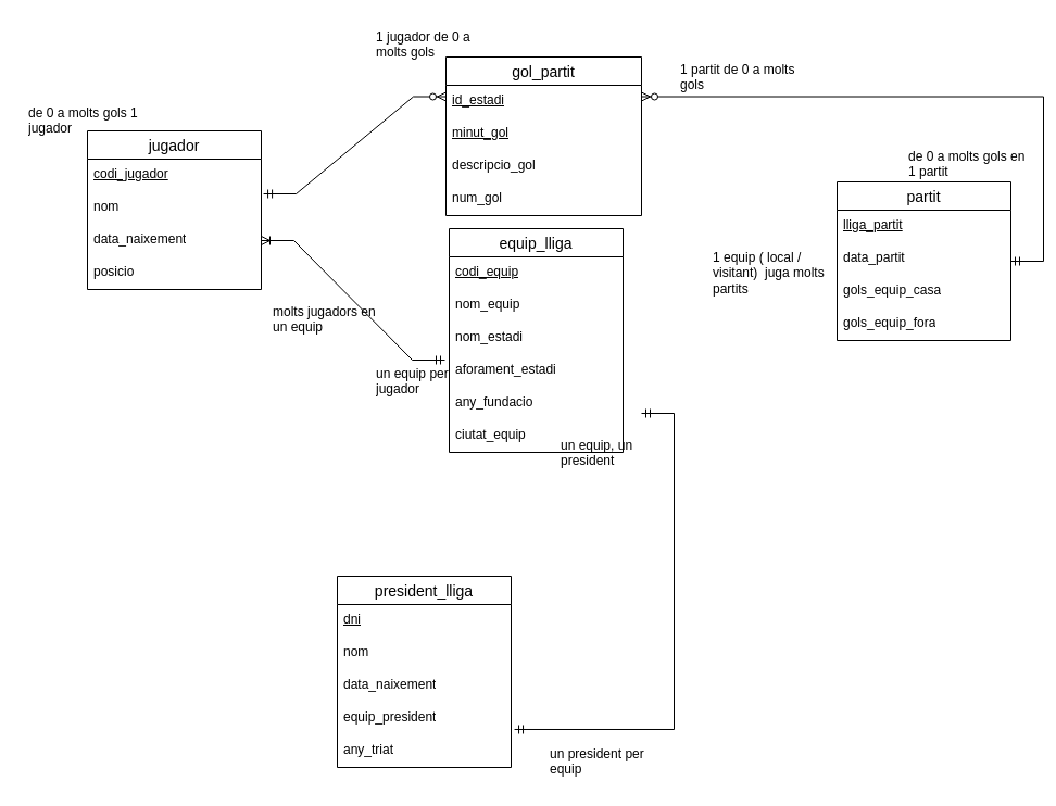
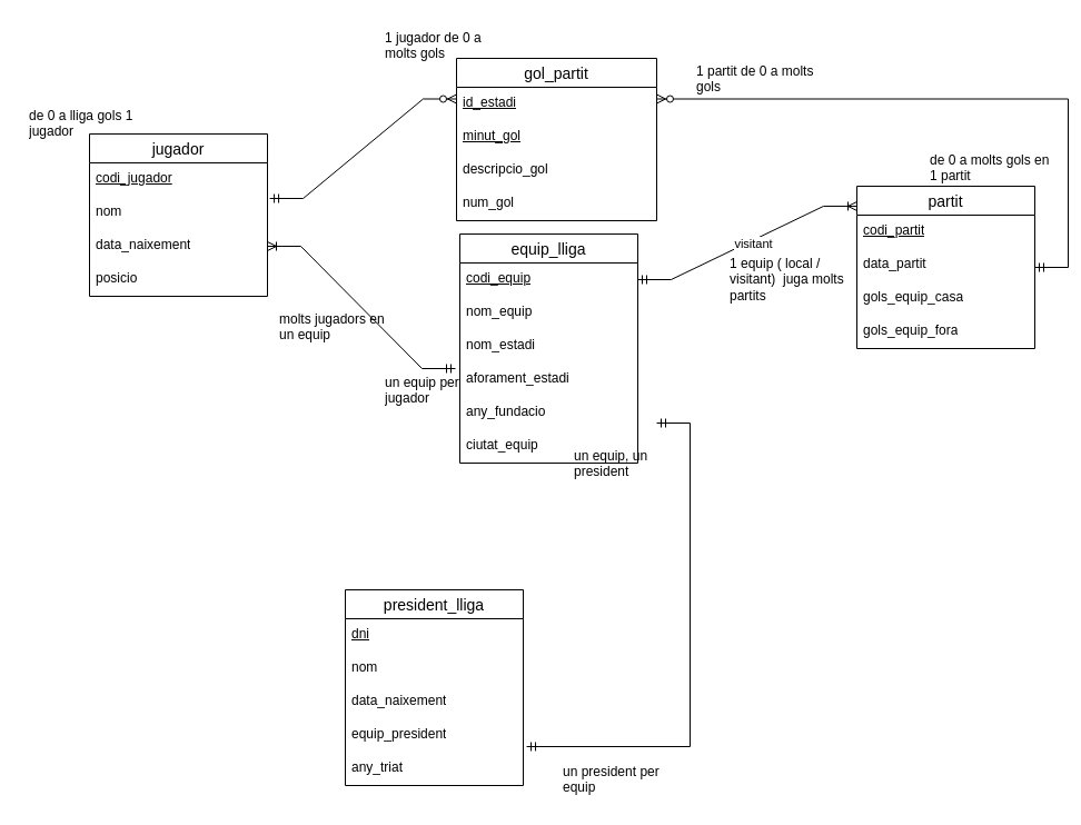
  <mxCell id="0" />
  <mxCell id="1" parent="0" />
  <mxCell id="2" value="jugador" style="swimlane;fontStyle=0;childLayout=stackLayout;horizontal=1;startSize=26;horizontalStack=0;resizeParent=1;resizeParentMax=0;resizeLast=0;collapsible=1;marginBottom=0;align=center;fontSize=14;" parent="1" vertex="1"><mxGeometry x="80" y="120" width="160" height="146" as="geometry" /></mxCell>
  <mxCell id="3" value="&lt;u&gt;codi_jugador&lt;/u&gt;" style="text;strokeColor=none;fillColor=none;spacingLeft=4;spacingRight=4;overflow=hidden;rotatable=0;points=[[0,0.5],[1,0.5]];portConstraint=eastwest;fontSize=12;whiteSpace=wrap;html=1;" parent="2" vertex="1"><mxGeometry y="26" width="160" height="30" as="geometry" /></mxCell>
  <mxCell id="4" value="nom" style="text;strokeColor=none;fillColor=none;spacingLeft=4;spacingRight=4;overflow=hidden;rotatable=0;points=[[0,0.5],[1,0.5]];portConstraint=eastwest;fontSize=12;whiteSpace=wrap;html=1;" parent="2" vertex="1"><mxGeometry y="56" width="160" height="30" as="geometry" /></mxCell>
  <mxCell id="5" value="data_naixement" style="text;strokeColor=none;fillColor=none;spacingLeft=4;spacingRight=4;overflow=hidden;rotatable=0;points=[[0,0.5],[1,0.5]];portConstraint=eastwest;fontSize=12;whiteSpace=wrap;html=1;" parent="2" vertex="1"><mxGeometry y="86" width="160" height="30" as="geometry" /></mxCell>
  <mxCell id="6" value="posicio" style="text;strokeColor=none;fillColor=none;spacingLeft=4;spacingRight=4;overflow=hidden;rotatable=0;points=[[0,0.5],[1,0.5]];portConstraint=eastwest;fontSize=12;whiteSpace=wrap;html=1;" parent="2" vertex="1"><mxGeometry y="116" width="160" height="30" as="geometry" /></mxCell>
  <mxCell id="7" value="equip_lliga" style="swimlane;fontStyle=0;childLayout=stackLayout;horizontal=1;startSize=26;horizontalStack=0;resizeParent=1;resizeParentMax=0;resizeLast=0;collapsible=1;marginBottom=0;align=center;fontSize=14;" parent="1" vertex="1"><mxGeometry x="413" y="210" width="160" height="206" as="geometry" /></mxCell>
  <mxCell id="8" value="&lt;u&gt;codi_equip&lt;/u&gt;" style="text;strokeColor=none;fillColor=none;spacingLeft=4;spacingRight=4;overflow=hidden;rotatable=0;points=[[0,0.5],[1,0.5]];portConstraint=eastwest;fontSize=12;whiteSpace=wrap;html=1;" parent="7" vertex="1"><mxGeometry y="26" width="160" height="30" as="geometry" /></mxCell>
  <mxCell id="9" value="nom_equip" style="text;strokeColor=none;fillColor=none;spacingLeft=4;spacingRight=4;overflow=hidden;rotatable=0;points=[[0,0.5],[1,0.5]];portConstraint=eastwest;fontSize=12;whiteSpace=wrap;html=1;" parent="7" vertex="1"><mxGeometry y="56" width="160" height="30" as="geometry" /></mxCell>
  <mxCell id="10" value="nom_estadi" style="text;strokeColor=none;fillColor=none;spacingLeft=4;spacingRight=4;overflow=hidden;rotatable=0;points=[[0,0.5],[1,0.5]];portConstraint=eastwest;fontSize=12;whiteSpace=wrap;html=1;" parent="7" vertex="1"><mxGeometry y="86" width="160" height="30" as="geometry" /></mxCell>
  <mxCell id="11" value="aforament_estadi" style="text;strokeColor=none;fillColor=none;spacingLeft=4;spacingRight=4;overflow=hidden;rotatable=0;points=[[0,0.5],[1,0.5]];portConstraint=eastwest;fontSize=12;whiteSpace=wrap;html=1;" parent="7" vertex="1"><mxGeometry y="116" width="160" height="30" as="geometry" /></mxCell>
  <mxCell id="12" value="any_fundacio" style="text;strokeColor=none;fillColor=none;spacingLeft=4;spacingRight=4;overflow=hidden;rotatable=0;points=[[0,0.5],[1,0.5]];portConstraint=eastwest;fontSize=12;whiteSpace=wrap;html=1;" parent="7" vertex="1"><mxGeometry y="146" width="160" height="30" as="geometry" /></mxCell>
  <mxCell id="13" value="ciutat_equip" style="text;strokeColor=none;fillColor=none;spacingLeft=4;spacingRight=4;overflow=hidden;rotatable=0;points=[[0,0.5],[1,0.5]];portConstraint=eastwest;fontSize=12;whiteSpace=wrap;html=1;" parent="7" vertex="1"><mxGeometry y="176" width="160" height="30" as="geometry" /></mxCell>
  <mxCell id="14" value="partit" style="swimlane;fontStyle=0;childLayout=stackLayout;horizontal=1;startSize=26;horizontalStack=0;resizeParent=1;resizeParentMax=0;resizeLast=0;collapsible=1;marginBottom=0;align=center;fontSize=14;" parent="1" vertex="1"><mxGeometry x="770" y="167" width="160" height="146" as="geometry" /></mxCell>
- <mxCell id="15" value="&lt;u&gt;lliga_partit&lt;/u&gt;" style="text;strokeColor=none;fillColor=none;spacingLeft=4;spacingRight=4;overflow=hidden;rotatable=0;points=[[0,0.5],[1,0.5]];portConstraint=eastwest;fontSize=12;whiteSpace=wrap;html=1;" parent="14" vertex="1"><mxGeometry y="26" width="160" height="30" as="geometry" /></mxCell>
+ <mxCell id="15" value="&lt;u&gt;codi_partit&lt;/u&gt;" style="text;strokeColor=none;fillColor=none;spacingLeft=4;spacingRight=4;overflow=hidden;rotatable=0;points=[[0,0.5],[1,0.5]];portConstraint=eastwest;fontSize=12;whiteSpace=wrap;html=1;" parent="14" vertex="1"><mxGeometry y="26" width="160" height="30" as="geometry" /></mxCell>
  <mxCell id="16" value="data_partit" style="text;strokeColor=none;fillColor=none;spacingLeft=4;spacingRight=4;overflow=hidden;rotatable=0;points=[[0,0.5],[1,0.5]];portConstraint=eastwest;fontSize=12;whiteSpace=wrap;html=1;" parent="14" vertex="1"><mxGeometry y="56" width="160" height="30" as="geometry" /></mxCell>
  <mxCell id="17" value="gols_equip_casa" style="text;strokeColor=none;fillColor=none;spacingLeft=4;spacingRight=4;overflow=hidden;rotatable=0;points=[[0,0.5],[1,0.5]];portConstraint=eastwest;fontSize=12;whiteSpace=wrap;html=1;" parent="14" vertex="1"><mxGeometry y="86" width="160" height="30" as="geometry" /></mxCell>
  <mxCell id="18" value="gols_equip_fora" style="text;strokeColor=none;fillColor=none;spacingLeft=4;spacingRight=4;overflow=hidden;rotatable=0;points=[[0,0.5],[1,0.5]];portConstraint=eastwest;fontSize=12;whiteSpace=wrap;html=1;" parent="14" vertex="1"><mxGeometry y="116" width="160" height="30" as="geometry" /></mxCell>
  <mxCell id="19" value="gol_partit" style="swimlane;fontStyle=0;childLayout=stackLayout;horizontal=1;startSize=26;horizontalStack=0;resizeParent=1;resizeParentMax=0;resizeLast=0;collapsible=1;marginBottom=0;align=center;fontSize=14;" parent="1" vertex="1"><mxGeometry x="410" y="52" width="180" height="146" as="geometry" /></mxCell>
  <mxCell id="20" value="&lt;u&gt;id_estadi&lt;/u&gt;" style="text;strokeColor=none;fillColor=none;spacingLeft=4;spacingRight=4;overflow=hidden;rotatable=0;points=[[0,0.5],[1,0.5]];portConstraint=eastwest;fontSize=12;whiteSpace=wrap;html=1;" vertex="1" parent="19"><mxGeometry y="26" width="180" height="30" as="geometry" /></mxCell>
  <mxCell id="21" value="&lt;u&gt;minut_gol&lt;/u&gt;" style="text;strokeColor=none;fillColor=none;spacingLeft=4;spacingRight=4;overflow=hidden;rotatable=0;points=[[0,0.5],[1,0.5]];portConstraint=eastwest;fontSize=12;whiteSpace=wrap;html=1;" parent="19" vertex="1"><mxGeometry y="56" width="180" height="30" as="geometry" /></mxCell>
  <mxCell id="22" value="descripcio_gol" style="text;strokeColor=none;fillColor=none;spacingLeft=4;spacingRight=4;overflow=hidden;rotatable=0;points=[[0,0.5],[1,0.5]];portConstraint=eastwest;fontSize=12;whiteSpace=wrap;html=1;" parent="19" vertex="1"><mxGeometry y="86" width="180" height="30" as="geometry" /></mxCell>
  <mxCell id="23" value="num_gol" style="text;strokeColor=none;fillColor=none;spacingLeft=4;spacingRight=4;overflow=hidden;rotatable=0;points=[[0,0.5],[1,0.5]];portConstraint=eastwest;fontSize=12;whiteSpace=wrap;html=1;" parent="19" vertex="1"><mxGeometry y="116" width="180" height="30" as="geometry" /></mxCell>
  <mxCell id="24" value="president_lliga" style="swimlane;fontStyle=0;childLayout=stackLayout;horizontal=1;startSize=26;horizontalStack=0;resizeParent=1;resizeParentMax=0;resizeLast=0;collapsible=1;marginBottom=0;align=center;fontSize=14;" parent="1" vertex="1"><mxGeometry x="310" y="530" width="160" height="176" as="geometry" /></mxCell>
  <mxCell id="25" value="&lt;u&gt;dni&lt;/u&gt;" style="text;strokeColor=none;fillColor=none;spacingLeft=4;spacingRight=4;overflow=hidden;rotatable=0;points=[[0,0.5],[1,0.5]];portConstraint=eastwest;fontSize=12;whiteSpace=wrap;html=1;" parent="24" vertex="1"><mxGeometry y="26" width="160" height="30" as="geometry" /></mxCell>
  <mxCell id="26" value="nom" style="text;strokeColor=none;fillColor=none;spacingLeft=4;spacingRight=4;overflow=hidden;rotatable=0;points=[[0,0.5],[1,0.5]];portConstraint=eastwest;fontSize=12;whiteSpace=wrap;html=1;" parent="24" vertex="1"><mxGeometry y="56" width="160" height="30" as="geometry" /></mxCell>
  <mxCell id="27" value="data_naixement" style="text;strokeColor=none;fillColor=none;spacingLeft=4;spacingRight=4;overflow=hidden;rotatable=0;points=[[0,0.5],[1,0.5]];portConstraint=eastwest;fontSize=12;whiteSpace=wrap;html=1;" parent="24" vertex="1"><mxGeometry y="86" width="160" height="30" as="geometry" /></mxCell>
  <mxCell id="28" value="equip_president&lt;div&gt;&lt;span style=&quot;color: rgba(0, 0, 0, 0); font-family: monospace; font-size: 0px; text-wrap: nowrap;&quot;&gt;%3CmxGraphModel%3E%3Croot%3E%3CmxCell%20id%3D%220%22%2F%3E%3CmxCell%20id%3D%221%22%20parent%3D%220%22%2F%3E%3CmxCell%20id%3D%222%22%20value%3D%22partit%22%20style%3D%22swimlane%3BfontStyle%3D0%3BchildLayout%3DstackLayout%3Bhorizontal%3D1%3BstartSize%3D26%3BhorizontalStack%3D0%3BresizeParent%3D1%3BresizeParentMax%3D0%3BresizeLast%3D0%3Bcollapsible%3D1%3BmarginBottom%3D0%3Balign%3Dcenter%3BfontSize%3D14%3B%22%20vertex%3D%221%22%20parent%3D%221%22%3E%3CmxGeometry%20x%3D%22150%22%20y%3D%22480%22%20width%3D%22160%22%20height%3D%22146%22%20as%3D%22geometry%22%2F%3E%3C%2FmxCell%3E%3CmxCell%20id%3D%223%22%20value%3D%22%26lt%3Bu%26gt%3Bcodi_patit%26lt%3B%2Fu%26gt%3B%22%20style%3D%22text%3BstrokeColor%3Dnone%3BfillColor%3Dnone%3BspacingLeft%3D4%3BspacingRight%3D4%3Boverflow%3Dhidden%3Brotatable%3D0%3Bpoints%3D%5B%5B0%2C0.5%5D%2C%5B1%2C0.5%5D%5D%3BportConstraint%3Deastwest%3BfontSize%3D12%3BwhiteSpace%3Dwrap%3Bhtml%3D1%3B%22%20vertex%3D%221%22%20parent%3D%222%22%3E%3CmxGeometry%20y%3D%2226%22%20width%3D%22160%22%20height%3D%2230%22%20as%3D%22geometry%22%2F%3E%3C%2FmxCell%3E%3CmxCell%20id%3D%224%22%20value%3D%22data_partit%22%20style%3D%22text%3BstrokeColor%3Dnone%3BfillColor%3Dnone%3BspacingLeft%3D4%3BspacingRight%3D4%3Boverflow%3Dhidden%3Brotatable%3D0%3Bpoints%3D%5B%5B0%2C0.5%5D%2C%5B1%2C0.5%5D%5D%3BportConstraint%3Deastwest%3BfontSize%3D12%3BwhiteSpace%3Dwrap%3Bhtml%3D1%3B%22%20vertex%3D%221%22%20parent%3D%222%22%3E%3CmxGeometry%20y%3D%2256%22%20width%3D%22160%22%20height%3D%2230%22%20as%3D%22geometry%22%2F%3E%3C%2FmxCell%3E%3CmxCell%20id%3D%225%22%20value%3D%22gols_equip_casa%22%20style%3D%22text%3BstrokeColor%3Dnone%3BfillColor%3Dnone%3BspacingLeft%3D4%3BspacingRight%3D4%3Boverflow%3Dhidden%3Brotatable%3D0%3Bpoints%3D%5B%5B0%2C0.5%5D%2C%5B1%2C0.5%5D%5D%3BportConstraint%3Deastwest%3BfontSize%3D12%3BwhiteSpace%3Dwrap%3Bhtml%3D1%3B%22%20vertex%3D%221%22%20parent%3D%222%22%3E%3CmxGeometry%20y%3D%2286%22%20width%3D%22160%22%20height%3D%2230%22%20as%3D%22geometry%22%2F%3E%3C%2FmxCell%3E%3CmxCell%20id%3D%226%22%20value%3D%22gols_equip_fora%22%20style%3D%22text%3BstrokeColor%3Dnone%3BfillColor%3Dnone%3BspacingLeft%3D4%3BspacingRight%3D4%3Boverflow%3Dhidden%3Brotatable%3D0%3Bpoints%3D%5B%5B0%2C0.5%5D%2C%5B1%2C0.5%5D%5D%3BportConstraint%3Deastwest%3BfontSize%3D12%3BwhiteSpace%3Dwrap%3Bhtml%3D1%3B%22%20vertex%3D%221%22%20parent%3D%222%22%3E%3CmxGeometry%20y%3D%22116%22%20width%3D%22160%22%20height%3D%2230%22%20as%3D%22geometry%22%2F%3E%3C%2FmxCell%3E%3C%2Froot%3E%3C%2FmxGraphModel%3E&lt;/span&gt;&lt;br&gt;&lt;/div&gt;" style="text;strokeColor=none;fillColor=none;spacingLeft=4;spacingRight=4;overflow=hidden;rotatable=0;points=[[0,0.5],[1,0.5]];portConstraint=eastwest;fontSize=12;whiteSpace=wrap;html=1;" parent="24" vertex="1"><mxGeometry y="116" width="160" height="30" as="geometry" /></mxCell>
  <mxCell id="29" value="&lt;div&gt;any_triat&lt;/div&gt;" style="text;strokeColor=none;fillColor=none;spacingLeft=4;spacingRight=4;overflow=hidden;rotatable=0;points=[[0,0.5],[1,0.5]];portConstraint=eastwest;fontSize=12;whiteSpace=wrap;html=1;" parent="24" vertex="1"><mxGeometry y="146" width="160" height="30" as="geometry" /></mxCell>
  <mxCell id="30" value="" style="edgeStyle=entityRelationEdgeStyle;fontSize=12;html=1;endArrow=ERoneToMany;startArrow=ERmandOne;rounded=0;exitX=-0.025;exitY=0.167;exitDx=0;exitDy=0;entryX=1;entryY=0.5;entryDx=0;entryDy=0;exitPerimeter=0;" parent="1" source="11" target="5" edge="1"><mxGeometry width="100" height="100" relative="1" as="geometry"><mxPoint x="760" y="460" as="sourcePoint" /><mxPoint x="300" y="10" as="targetPoint" /></mxGeometry></mxCell>
  <mxCell id="31" value="" style="edgeStyle=entityRelationEdgeStyle;fontSize=12;html=1;endArrow=ERmandOne;startArrow=ERmandOne;rounded=0;entryX=1.019;entryY=0.833;entryDx=0;entryDy=0;entryPerimeter=0;" parent="1" target="28" edge="1"><mxGeometry width="100" height="100" relative="1" as="geometry"><mxPoint x="590" y="380" as="sourcePoint" /><mxPoint x="320" y="700" as="targetPoint" /><Array as="points"><mxPoint x="630" y="440" /><mxPoint x="620" y="560" /><mxPoint x="350" y="440" /><mxPoint x="280" y="470" /></Array></mxGeometry></mxCell>
  <mxCell id="32" value="molts jugadors en un equip" style="text;strokeColor=none;fillColor=none;spacingLeft=4;spacingRight=4;overflow=hidden;rotatable=0;points=[[0,0.5],[1,0.5]];portConstraint=eastwest;fontSize=12;whiteSpace=wrap;html=1;" parent="1" vertex="1"><mxGeometry x="245" y="273" width="120" height="40" as="geometry" /></mxCell>
  <mxCell id="33" value="un equip per jugador" style="text;strokeColor=none;fillColor=none;spacingLeft=4;spacingRight=4;overflow=hidden;rotatable=0;points=[[0,0.5],[1,0.5]];portConstraint=eastwest;fontSize=12;whiteSpace=wrap;html=1;" parent="1" vertex="1"><mxGeometry x="340" y="330" width="120" height="40" as="geometry" /></mxCell>
  <mxCell id="34" value="un president per equip" style="text;strokeColor=none;fillColor=none;spacingLeft=4;spacingRight=4;overflow=hidden;rotatable=0;points=[[0,0.5],[1,0.5]];portConstraint=eastwest;fontSize=12;whiteSpace=wrap;html=1;" parent="1" vertex="1"><mxGeometry x="500" y="680" width="120" height="40" as="geometry" /></mxCell>
  <mxCell id="35" value="un equip, un president" style="text;strokeColor=none;fillColor=none;spacingLeft=4;spacingRight=4;overflow=hidden;rotatable=0;points=[[0,0.5],[1,0.5]];portConstraint=eastwest;fontSize=12;whiteSpace=wrap;html=1;" parent="1" vertex="1"><mxGeometry x="510" y="396" width="120" height="40" as="geometry" /></mxCell>
  <mxCell id="36" value="" style="edgeStyle=entityRelationEdgeStyle;fontSize=12;html=1;endArrow=ERzeroToMany;startArrow=ERmandOne;rounded=0;exitX=1.013;exitY=0.067;exitDx=0;exitDy=0;exitPerimeter=0;entryX=0;entryY=0.25;entryDx=0;entryDy=0;" parent="1" source="4" target="19" edge="1"><mxGeometry width="100" height="100" relative="1" as="geometry"><mxPoint x="300" y="200" as="sourcePoint" /><mxPoint x="620" y="360" as="targetPoint" /></mxGeometry></mxCell>
+ <mxCell id="37" value="" style="edgeStyle=entityRelationEdgeStyle;fontSize=12;html=1;endArrow=ERoneToMany;startArrow=ERmandOne;rounded=0;entryX=0;entryY=0.123;entryDx=0;entryDy=0;entryPerimeter=0;" parent="1" source="8" target="14" edge="1"><mxGeometry width="100" height="100" relative="1" as="geometry"><mxPoint x="520" y="460" as="sourcePoint" /><mxPoint x="620" y="360" as="targetPoint" /></mxGeometry></mxCell>
+ <mxCell id="38" value="visitant" style="edgeLabel;html=1;align=center;verticalAlign=middle;resizable=0;points=[];" parent="37" vertex="1" connectable="0"><mxGeometry x="0.051" y="-3" relative="1" as="geometry"><mxPoint x="-1" as="offset" /></mxGeometry></mxCell>
  <mxCell id="39" value="1 equip ( local / visitant)&amp;nbsp; juga molts partits" style="text;strokeColor=none;fillColor=none;spacingLeft=4;spacingRight=4;overflow=hidden;rotatable=0;points=[[0,0.5],[1,0.5]];portConstraint=eastwest;fontSize=12;whiteSpace=wrap;html=1;" parent="1" vertex="1"><mxGeometry x="650" y="223" width="120" height="50" as="geometry" /></mxCell>
  <mxCell id="40" value="" style="edgeStyle=entityRelationEdgeStyle;fontSize=12;html=1;endArrow=ERzeroToMany;startArrow=ERmandOne;rounded=0;entryX=1;entryY=0.25;entryDx=0;entryDy=0;" parent="1" target="19" edge="1"><mxGeometry width="100" height="100" relative="1" as="geometry"><mxPoint x="930" y="240" as="sourcePoint" /><mxPoint x="430" y="89" as="targetPoint" /><Array as="points"><mxPoint x="800" y="90" /><mxPoint x="810" y="50" /></Array></mxGeometry></mxCell>
  <mxCell id="41" value="1 partit de 0 a molts gols" style="text;strokeColor=none;fillColor=none;spacingLeft=4;spacingRight=4;overflow=hidden;rotatable=0;points=[[0,0.5],[1,0.5]];portConstraint=eastwest;fontSize=12;whiteSpace=wrap;html=1;" parent="1" vertex="1"><mxGeometry x="620" y="50" width="120" height="50" as="geometry" /></mxCell>
  <mxCell id="42" value="de 0 a molts gols en 1 partit" style="text;strokeColor=none;fillColor=none;spacingLeft=4;spacingRight=4;overflow=hidden;rotatable=0;points=[[0,0.5],[1,0.5]];portConstraint=eastwest;fontSize=12;whiteSpace=wrap;html=1;" parent="1" vertex="1"><mxGeometry x="830" y="130" width="120" height="50" as="geometry" /></mxCell>
  <mxCell id="43" value="1 jugador de 0 a molts gols" style="text;strokeColor=none;fillColor=none;spacingLeft=4;spacingRight=4;overflow=hidden;rotatable=0;points=[[0,0.5],[1,0.5]];portConstraint=eastwest;fontSize=12;whiteSpace=wrap;html=1;" parent="1" vertex="1"><mxGeometry x="340" y="20" width="120" height="40" as="geometry" /></mxCell>
- <mxCell id="44" value="de 0 a molts gols 1 jugador" style="text;strokeColor=none;fillColor=none;spacingLeft=4;spacingRight=4;overflow=hidden;rotatable=0;points=[[0,0.5],[1,0.5]];portConstraint=eastwest;fontSize=12;whiteSpace=wrap;html=1;" parent="1" vertex="1"><mxGeometry x="20" y="90" width="120" height="40" as="geometry" /></mxCell>
+ <mxCell id="44" value="de 0 a lliga gols 1 jugador" style="text;strokeColor=none;fillColor=none;spacingLeft=4;spacingRight=4;overflow=hidden;rotatable=0;points=[[0,0.5],[1,0.5]];portConstraint=eastwest;fontSize=12;whiteSpace=wrap;html=1;" parent="1" vertex="1"><mxGeometry x="20" y="90" width="120" height="40" as="geometry" /></mxCell>
